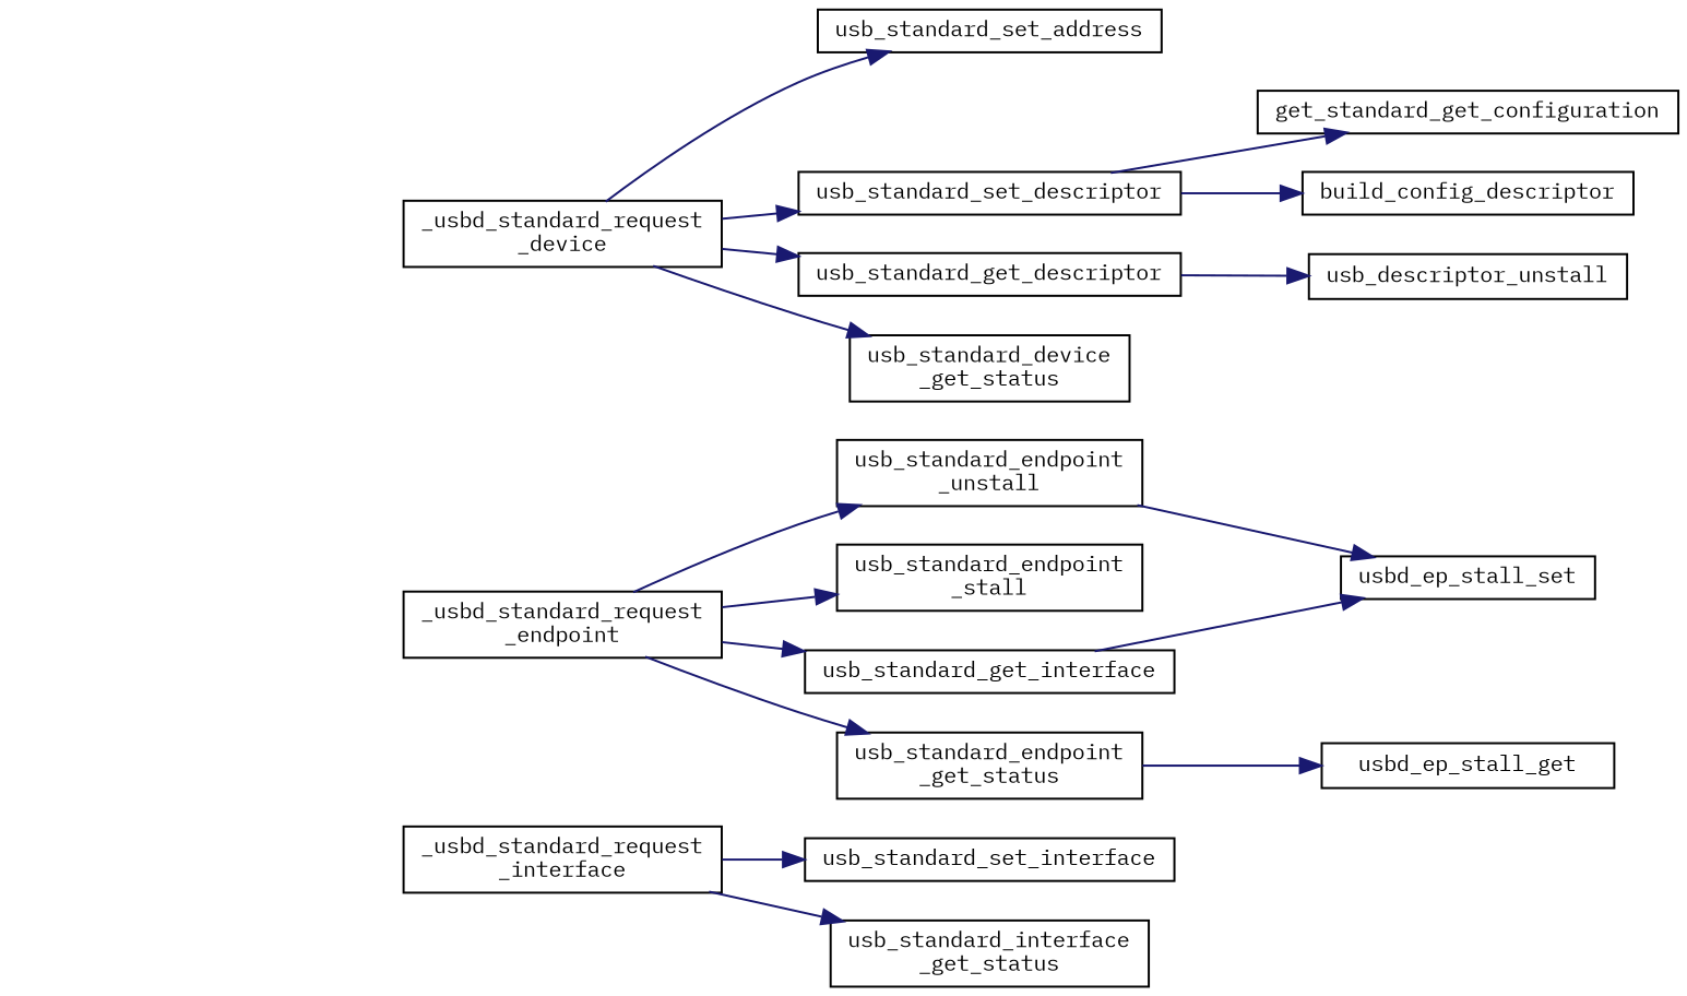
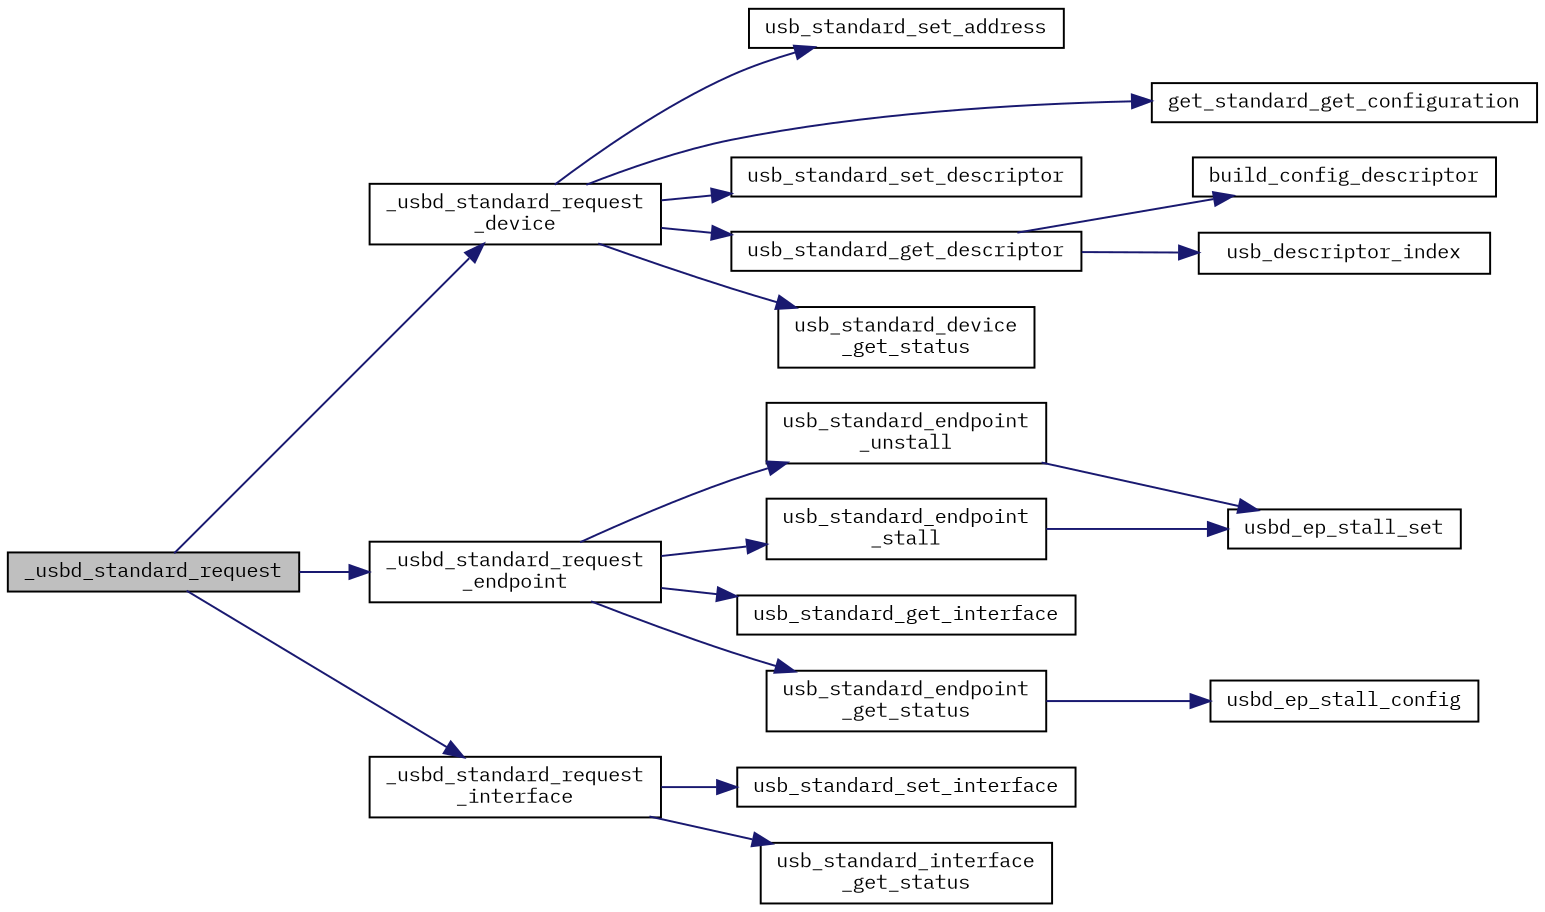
  digraph {
    fontname="IBM Plex Mono"
    rankdir=LR
    node [color=black fillcolor=white fontname="IBM Plex Mono" fontsize=10 shape=record style=filled]
    edge [color=midnightblue fontname="IBM Plex Mono" fontsize=10 labelfontname=Helvetica labelfontsize=10 style=solid]
+   n1 [fillcolor=grey75 fontcolor=black height=0.2 label=_usbd_standard_request width=0.4]
    n2 [height=0.2 label="_usbd_standard_request\l_device" width=0.4]
    n3 [height=0.2 label="_usbd_standard_request\l_endpoint" width=0.4]
    n4 [height=0.2 label="_usbd_standard_request\l_interface" width=0.4]
    n5 [height=0.2 label=usb_standard_set_address width=0.4]
    n6 [height=0.2 label=usb_standard_set_descriptor width=0.4]
    n7 [height=0.2 label=get_standard_get_configuration width=0.4]
    n8 [height=0.2 label=usb_standard_get_descriptor width=0.4]
    n9 [height=0.2 label="usb_standard_device\l_get_status" width=0.4]
    n10 [height=0.2 label="usb_standard_endpoint\l_unstall" width=0.4]
    n11 [height=0.2 label="usb_standard_endpoint\l_stall" width=0.4]
    n12 [height=0.2 label="usb_standard_endpoint\l_get_status" width=0.4]
    n13 [height=0.2 label=usb_standard_get_interface width=0.4]
    n14 [height=0.2 label=usb_standard_set_interface width=0.4]
    n15 [height=0.2 label="usb_standard_interface\l_get_status" width=0.4]
-   n16 [height=0.2 label=usb_descriptor_unstall width=0.4]
+   n16 [height=0.2 label=usb_descriptor_index width=0.4]
    n17 [height=0.2 label=build_config_descriptor width=0.4]
    n18 [height=0.2 label=usbd_ep_stall_set width=0.4]
-   n19 [height=0.2 label=usbd_ep_stall_get width=0.4]
+   n19 [height=0.2 label=usbd_ep_stall_config width=0.4]
+   n1 -> n2
+   n1 -> n3
+   n1 -> n4
    n2 -> n5
    n2 -> n6
-   n6 -> n7
+   n2 -> n7
    n2 -> n8
    n2 -> n9
    n3 -> n10
    n3 -> n11
    n3 -> n12
    n3 -> n13
    n4 -> n14
    n4 -> n15
    n8 -> n16
-   n6 -> n17
+   n8 -> n17
    n10 -> n18
-   n13 -> n18
+   n11 -> n18
    n12 -> n19
  }
